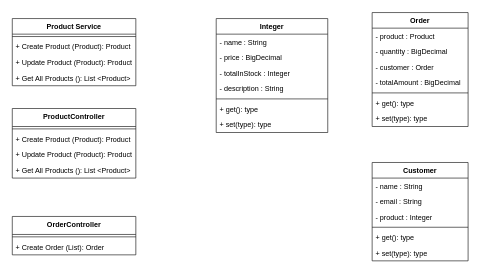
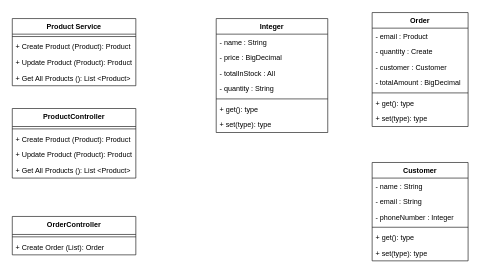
  <mxCell id="0" />
  <mxCell id="1" parent="0" />
  <mxCell id="2" value="Product Service" style="swimlane;fontStyle=1;align=center;verticalAlign=top;childLayout=stackLayout;horizontal=1;startSize=26;horizontalStack=0;resizeParent=1;resizeParentMax=0;resizeLast=0;collapsible=1;marginBottom=0;" vertex="1" parent="1"><mxGeometry x="20" y="30" width="206" height="112" as="geometry" /></mxCell>
  <mxCell id="3" value="" style="line;strokeWidth=1;fillColor=none;align=left;verticalAlign=middle;spacingTop=-1;spacingLeft=3;spacingRight=3;rotatable=0;labelPosition=right;points=[];portConstraint=eastwest;" vertex="1" parent="2"><mxGeometry y="26" width="206" height="8" as="geometry" /></mxCell>
  <mxCell id="4" value="+ Create Product (Product): Product" style="text;strokeColor=none;fillColor=none;align=left;verticalAlign=top;spacingLeft=4;spacingRight=4;overflow=hidden;rotatable=0;points=[[0,0.5],[1,0.5]];portConstraint=eastwest;" vertex="1" parent="2"><mxGeometry y="34" width="206" height="26" as="geometry" /></mxCell>
  <mxCell id="5" value="+ Update Product (Product): Product" style="text;strokeColor=none;fillColor=none;align=left;verticalAlign=top;spacingLeft=4;spacingRight=4;overflow=hidden;rotatable=0;points=[[0,0.5],[1,0.5]];portConstraint=eastwest;" vertex="1" parent="2"><mxGeometry y="60" width="206" height="26" as="geometry" /></mxCell>
  <mxCell id="6" value="+ Get All Products (): List &lt;Product&gt;" style="text;strokeColor=none;fillColor=none;align=left;verticalAlign=top;spacingLeft=4;spacingRight=4;overflow=hidden;rotatable=0;points=[[0,0.5],[1,0.5]];portConstraint=eastwest;" vertex="1" parent="2"><mxGeometry y="86" width="206" height="26" as="geometry" /></mxCell>
  <mxCell id="7" value="Integer" style="swimlane;fontStyle=1;align=center;verticalAlign=top;childLayout=stackLayout;horizontal=1;startSize=26;horizontalStack=0;resizeParent=1;resizeParentMax=0;resizeLast=0;collapsible=1;marginBottom=0;" vertex="1" parent="1"><mxGeometry x="360" y="30" width="186" height="190" as="geometry" /></mxCell>
  <mxCell id="8" value="- name : String" style="text;strokeColor=none;fillColor=none;align=left;verticalAlign=top;spacingLeft=4;spacingRight=4;overflow=hidden;rotatable=0;points=[[0,0.5],[1,0.5]];portConstraint=eastwest;" vertex="1" parent="7"><mxGeometry y="26" width="186" height="26" as="geometry" /></mxCell>
  <mxCell id="9" value="- price : BigDecimal" style="text;strokeColor=none;fillColor=none;align=left;verticalAlign=top;spacingLeft=4;spacingRight=4;overflow=hidden;rotatable=0;points=[[0,0.5],[1,0.5]];portConstraint=eastwest;" vertex="1" parent="7"><mxGeometry y="52" width="186" height="26" as="geometry" /></mxCell>
- <mxCell id="10" value="- totalInStock : Integer" style="text;strokeColor=none;fillColor=none;align=left;verticalAlign=top;spacingLeft=4;spacingRight=4;overflow=hidden;rotatable=0;points=[[0,0.5],[1,0.5]];portConstraint=eastwest;" vertex="1" parent="7"><mxGeometry y="78" width="186" height="26" as="geometry" /></mxCell>
- <mxCell id="11" value="- description : String" style="text;strokeColor=none;fillColor=none;align=left;verticalAlign=top;spacingLeft=4;spacingRight=4;overflow=hidden;rotatable=0;points=[[0,0.5],[1,0.5]];portConstraint=eastwest;" vertex="1" parent="7"><mxGeometry y="104" width="186" height="26" as="geometry" /></mxCell>
+ <mxCell id="10" value="- totalInStock : All" style="text;strokeColor=none;fillColor=none;align=left;verticalAlign=top;spacingLeft=4;spacingRight=4;overflow=hidden;rotatable=0;points=[[0,0.5],[1,0.5]];portConstraint=eastwest;" vertex="1" parent="7"><mxGeometry y="78" width="186" height="26" as="geometry" /></mxCell>
+ <mxCell id="11" value="- quantity : String" style="text;strokeColor=none;fillColor=none;align=left;verticalAlign=top;spacingLeft=4;spacingRight=4;overflow=hidden;rotatable=0;points=[[0,0.5],[1,0.5]];portConstraint=eastwest;" vertex="1" parent="7"><mxGeometry y="104" width="186" height="26" as="geometry" /></mxCell>
  <mxCell id="12" value="" style="line;strokeWidth=1;fillColor=none;align=left;verticalAlign=middle;spacingTop=-1;spacingLeft=3;spacingRight=3;rotatable=0;labelPosition=right;points=[];portConstraint=eastwest;" vertex="1" parent="7"><mxGeometry y="130" width="186" height="8" as="geometry" /></mxCell>
  <mxCell id="13" value="+ get(): type" style="text;strokeColor=none;fillColor=none;align=left;verticalAlign=top;spacingLeft=4;spacingRight=4;overflow=hidden;rotatable=0;points=[[0,0.5],[1,0.5]];portConstraint=eastwest;" vertex="1" parent="7"><mxGeometry y="138" width="186" height="26" as="geometry" /></mxCell>
  <mxCell id="14" value="+ set(type): type" style="text;strokeColor=none;fillColor=none;align=left;verticalAlign=top;spacingLeft=4;spacingRight=4;overflow=hidden;rotatable=0;points=[[0,0.5],[1,0.5]];portConstraint=eastwest;" vertex="1" parent="7"><mxGeometry y="164" width="186" height="26" as="geometry" /></mxCell>
  <mxCell id="15" value="Order" style="swimlane;fontStyle=1;align=center;verticalAlign=top;childLayout=stackLayout;horizontal=1;startSize=26;horizontalStack=0;resizeParent=1;resizeParentMax=0;resizeLast=0;collapsible=1;marginBottom=0;" vertex="1" parent="1"><mxGeometry x="620" y="20" width="160" height="190" as="geometry" /></mxCell>
- <mxCell id="16" value="- product : Product" style="text;strokeColor=none;fillColor=none;align=left;verticalAlign=top;spacingLeft=4;spacingRight=4;overflow=hidden;rotatable=0;points=[[0,0.5],[1,0.5]];portConstraint=eastwest;" vertex="1" parent="15"><mxGeometry y="26" width="160" height="26" as="geometry" /></mxCell>
- <mxCell id="17" value="- quantity : BigDecimal" style="text;strokeColor=none;fillColor=none;align=left;verticalAlign=top;spacingLeft=4;spacingRight=4;overflow=hidden;rotatable=0;points=[[0,0.5],[1,0.5]];portConstraint=eastwest;" vertex="1" parent="15"><mxGeometry y="52" width="160" height="26" as="geometry" /></mxCell>
- <mxCell id="18" value="- customer : Order" style="text;strokeColor=none;fillColor=none;align=left;verticalAlign=top;spacingLeft=4;spacingRight=4;overflow=hidden;rotatable=0;points=[[0,0.5],[1,0.5]];portConstraint=eastwest;" vertex="1" parent="15"><mxGeometry y="78" width="160" height="26" as="geometry" /></mxCell>
+ <mxCell id="16" value="- email : Product" style="text;strokeColor=none;fillColor=none;align=left;verticalAlign=top;spacingLeft=4;spacingRight=4;overflow=hidden;rotatable=0;points=[[0,0.5],[1,0.5]];portConstraint=eastwest;" vertex="1" parent="15"><mxGeometry y="26" width="160" height="26" as="geometry" /></mxCell>
+ <mxCell id="17" value="- quantity : Create" style="text;strokeColor=none;fillColor=none;align=left;verticalAlign=top;spacingLeft=4;spacingRight=4;overflow=hidden;rotatable=0;points=[[0,0.5],[1,0.5]];portConstraint=eastwest;" vertex="1" parent="15"><mxGeometry y="52" width="160" height="26" as="geometry" /></mxCell>
+ <mxCell id="18" value="- customer : Customer" style="text;strokeColor=none;fillColor=none;align=left;verticalAlign=top;spacingLeft=4;spacingRight=4;overflow=hidden;rotatable=0;points=[[0,0.5],[1,0.5]];portConstraint=eastwest;" vertex="1" parent="15"><mxGeometry y="78" width="160" height="26" as="geometry" /></mxCell>
  <mxCell id="19" value="- totalAmount : BigDecimal" style="text;strokeColor=none;fillColor=none;align=left;verticalAlign=top;spacingLeft=4;spacingRight=4;overflow=hidden;rotatable=0;points=[[0,0.5],[1,0.5]];portConstraint=eastwest;" vertex="1" parent="15"><mxGeometry y="104" width="160" height="26" as="geometry" /></mxCell>
  <mxCell id="20" value="" style="line;strokeWidth=1;fillColor=none;align=left;verticalAlign=middle;spacingTop=-1;spacingLeft=3;spacingRight=3;rotatable=0;labelPosition=right;points=[];portConstraint=eastwest;" vertex="1" parent="15"><mxGeometry y="130" width="160" height="8" as="geometry" /></mxCell>
  <mxCell id="21" value="+ get(): type" style="text;strokeColor=none;fillColor=none;align=left;verticalAlign=top;spacingLeft=4;spacingRight=4;overflow=hidden;rotatable=0;points=[[0,0.5],[1,0.5]];portConstraint=eastwest;" vertex="1" parent="15"><mxGeometry y="138" width="160" height="26" as="geometry" /></mxCell>
  <mxCell id="22" value="+ set(type): type" style="text;strokeColor=none;fillColor=none;align=left;verticalAlign=top;spacingLeft=4;spacingRight=4;overflow=hidden;rotatable=0;points=[[0,0.5],[1,0.5]];portConstraint=eastwest;" vertex="1" parent="15"><mxGeometry y="164" width="160" height="26" as="geometry" /></mxCell>
  <mxCell id="23" value="ProductController" style="swimlane;fontStyle=1;align=center;verticalAlign=top;childLayout=stackLayout;horizontal=1;startSize=30;horizontalStack=0;resizeParent=1;resizeParentMax=0;resizeLast=0;collapsible=1;marginBottom=0;" vertex="1" parent="1"><mxGeometry x="20" y="180" width="206" height="116" as="geometry" /></mxCell>
  <mxCell id="24" value="" style="line;strokeWidth=1;fillColor=none;align=left;verticalAlign=middle;spacingTop=-1;spacingLeft=3;spacingRight=3;rotatable=0;labelPosition=right;points=[];portConstraint=eastwest;" vertex="1" parent="23"><mxGeometry y="30" width="206" height="8" as="geometry" /></mxCell>
  <mxCell id="25" value="+ Create Product (Product): Product" style="text;strokeColor=none;fillColor=none;align=left;verticalAlign=top;spacingLeft=4;spacingRight=4;overflow=hidden;rotatable=0;points=[[0,0.5],[1,0.5]];portConstraint=eastwest;" vertex="1" parent="23"><mxGeometry y="38" width="206" height="26" as="geometry" /></mxCell>
  <mxCell id="26" value="+ Update Product (Product): Product" style="text;strokeColor=none;fillColor=none;align=left;verticalAlign=top;spacingLeft=4;spacingRight=4;overflow=hidden;rotatable=0;points=[[0,0.5],[1,0.5]];portConstraint=eastwest;" vertex="1" parent="23"><mxGeometry y="64" width="206" height="26" as="geometry" /></mxCell>
  <mxCell id="27" value="+ Get All Products (): List &lt;Product&gt;" style="text;strokeColor=none;fillColor=none;align=left;verticalAlign=top;spacingLeft=4;spacingRight=4;overflow=hidden;rotatable=0;points=[[0,0.5],[1,0.5]];portConstraint=eastwest;" vertex="1" parent="23"><mxGeometry y="90" width="206" height="26" as="geometry" /></mxCell>
  <mxCell id="28" value="OrderController" style="swimlane;fontStyle=1;align=center;verticalAlign=top;childLayout=stackLayout;horizontal=1;startSize=30;horizontalStack=0;resizeParent=1;resizeParentMax=0;resizeLast=0;collapsible=1;marginBottom=0;" vertex="1" parent="1"><mxGeometry x="20" y="360" width="206" height="64" as="geometry" /></mxCell>
  <mxCell id="29" value="" style="line;strokeWidth=1;fillColor=none;align=left;verticalAlign=middle;spacingTop=-1;spacingLeft=3;spacingRight=3;rotatable=0;labelPosition=right;points=[];portConstraint=eastwest;" vertex="1" parent="28"><mxGeometry y="30" width="206" height="8" as="geometry" /></mxCell>
  <mxCell id="30" value="+ Create Order (List): Order" style="text;strokeColor=none;fillColor=none;align=left;verticalAlign=top;spacingLeft=4;spacingRight=4;overflow=hidden;rotatable=0;points=[[0,0.5],[1,0.5]];portConstraint=eastwest;" vertex="1" parent="28"><mxGeometry y="38" width="206" height="26" as="geometry" /></mxCell>
  <mxCell id="31" value="Customer" style="swimlane;fontStyle=1;align=center;verticalAlign=top;childLayout=stackLayout;horizontal=1;startSize=26;horizontalStack=0;resizeParent=1;resizeParentMax=0;resizeLast=0;collapsible=1;marginBottom=0;" vertex="1" parent="1"><mxGeometry x="620" y="270" width="160" height="164" as="geometry" /></mxCell>
  <mxCell id="32" value="- name : String" style="text;strokeColor=none;fillColor=none;align=left;verticalAlign=top;spacingLeft=4;spacingRight=4;overflow=hidden;rotatable=0;points=[[0,0.5],[1,0.5]];portConstraint=eastwest;" vertex="1" parent="31"><mxGeometry y="26" width="160" height="26" as="geometry" /></mxCell>
  <mxCell id="33" value="- email : String" style="text;strokeColor=none;fillColor=none;align=left;verticalAlign=top;spacingLeft=4;spacingRight=4;overflow=hidden;rotatable=0;points=[[0,0.5],[1,0.5]];portConstraint=eastwest;" vertex="1" parent="31"><mxGeometry y="52" width="160" height="26" as="geometry" /></mxCell>
- <mxCell id="34" value="- product : Integer" style="text;strokeColor=none;fillColor=none;align=left;verticalAlign=top;spacingLeft=4;spacingRight=4;overflow=hidden;rotatable=0;points=[[0,0.5],[1,0.5]];portConstraint=eastwest;" vertex="1" parent="31"><mxGeometry y="78" width="160" height="26" as="geometry" /></mxCell>
+ <mxCell id="34" value="- phoneNumber : Integer" style="text;strokeColor=none;fillColor=none;align=left;verticalAlign=top;spacingLeft=4;spacingRight=4;overflow=hidden;rotatable=0;points=[[0,0.5],[1,0.5]];portConstraint=eastwest;" vertex="1" parent="31"><mxGeometry y="78" width="160" height="26" as="geometry" /></mxCell>
  <mxCell id="35" value="" style="line;strokeWidth=1;fillColor=none;align=left;verticalAlign=middle;spacingTop=-1;spacingLeft=3;spacingRight=3;rotatable=0;labelPosition=right;points=[];portConstraint=eastwest;" vertex="1" parent="31"><mxGeometry y="104" width="160" height="8" as="geometry" /></mxCell>
  <mxCell id="36" value="+ get(): type" style="text;strokeColor=none;fillColor=none;align=left;verticalAlign=top;spacingLeft=4;spacingRight=4;overflow=hidden;rotatable=0;points=[[0,0.5],[1,0.5]];portConstraint=eastwest;" vertex="1" parent="31"><mxGeometry y="112" width="160" height="26" as="geometry" /></mxCell>
  <mxCell id="37" value="+ set(type): type" style="text;strokeColor=none;fillColor=none;align=left;verticalAlign=top;spacingLeft=4;spacingRight=4;overflow=hidden;rotatable=0;points=[[0,0.5],[1,0.5]];portConstraint=eastwest;" vertex="1" parent="31"><mxGeometry y="138" width="160" height="26" as="geometry" /></mxCell>
